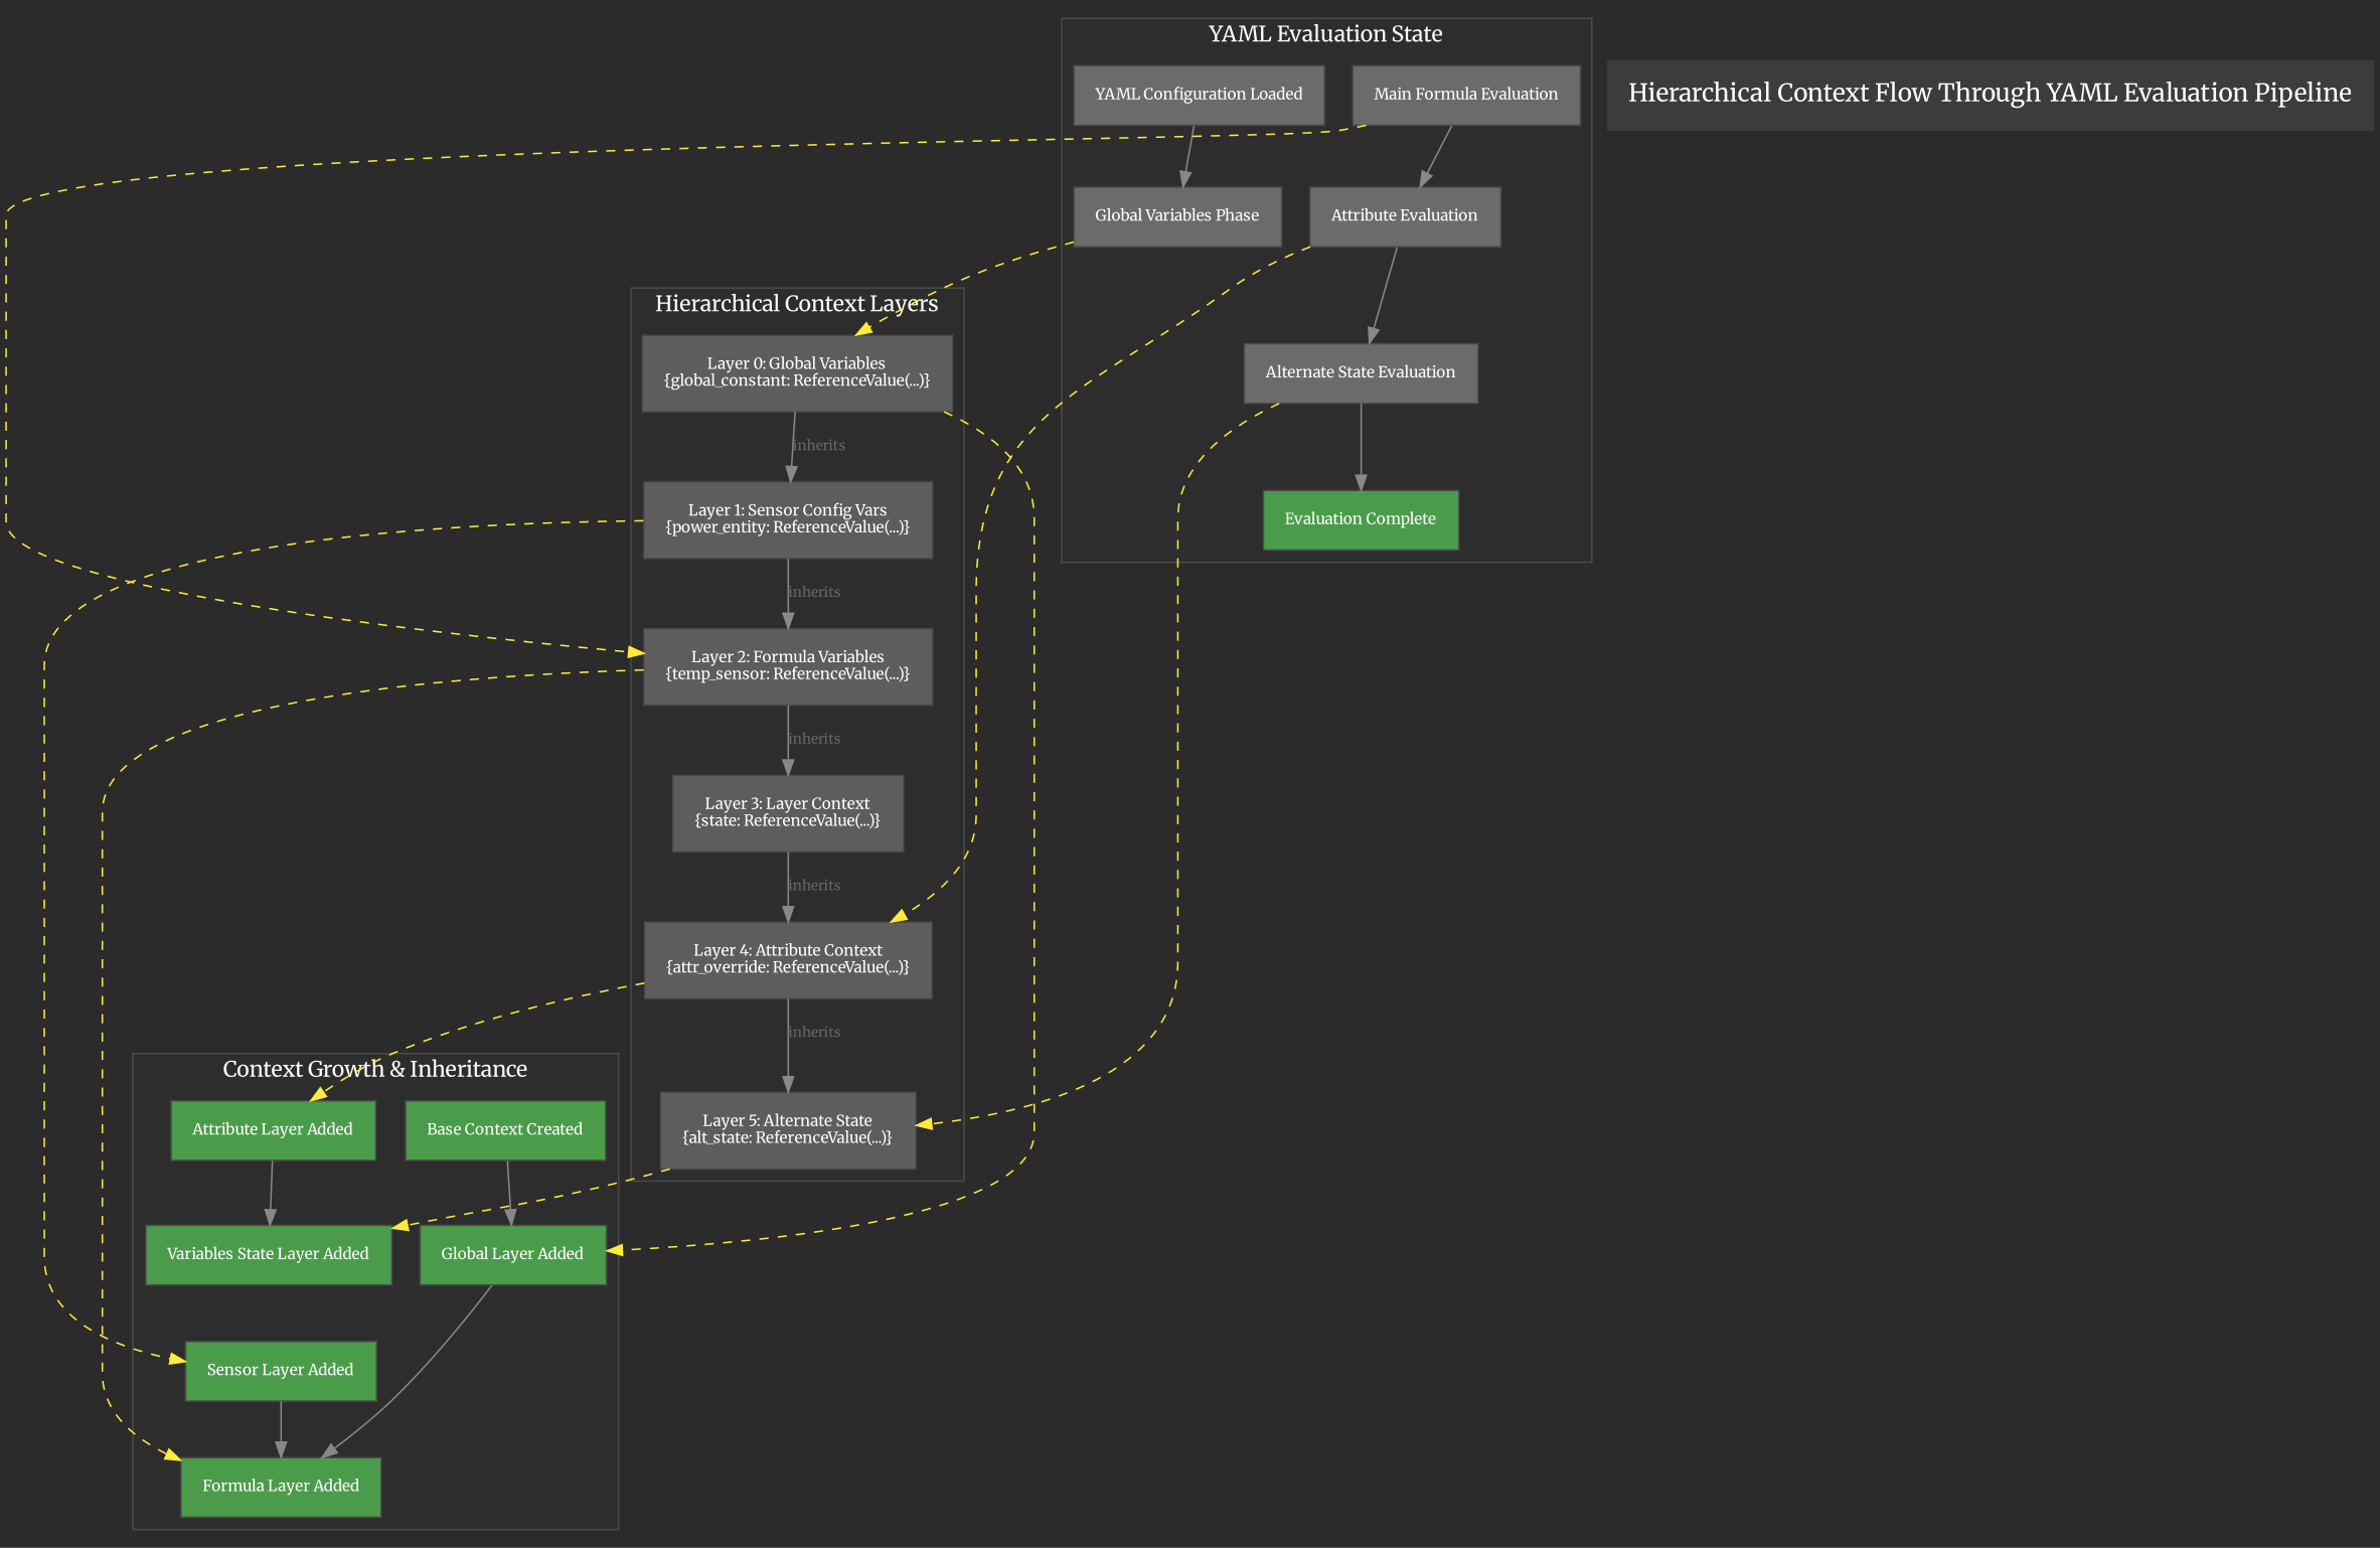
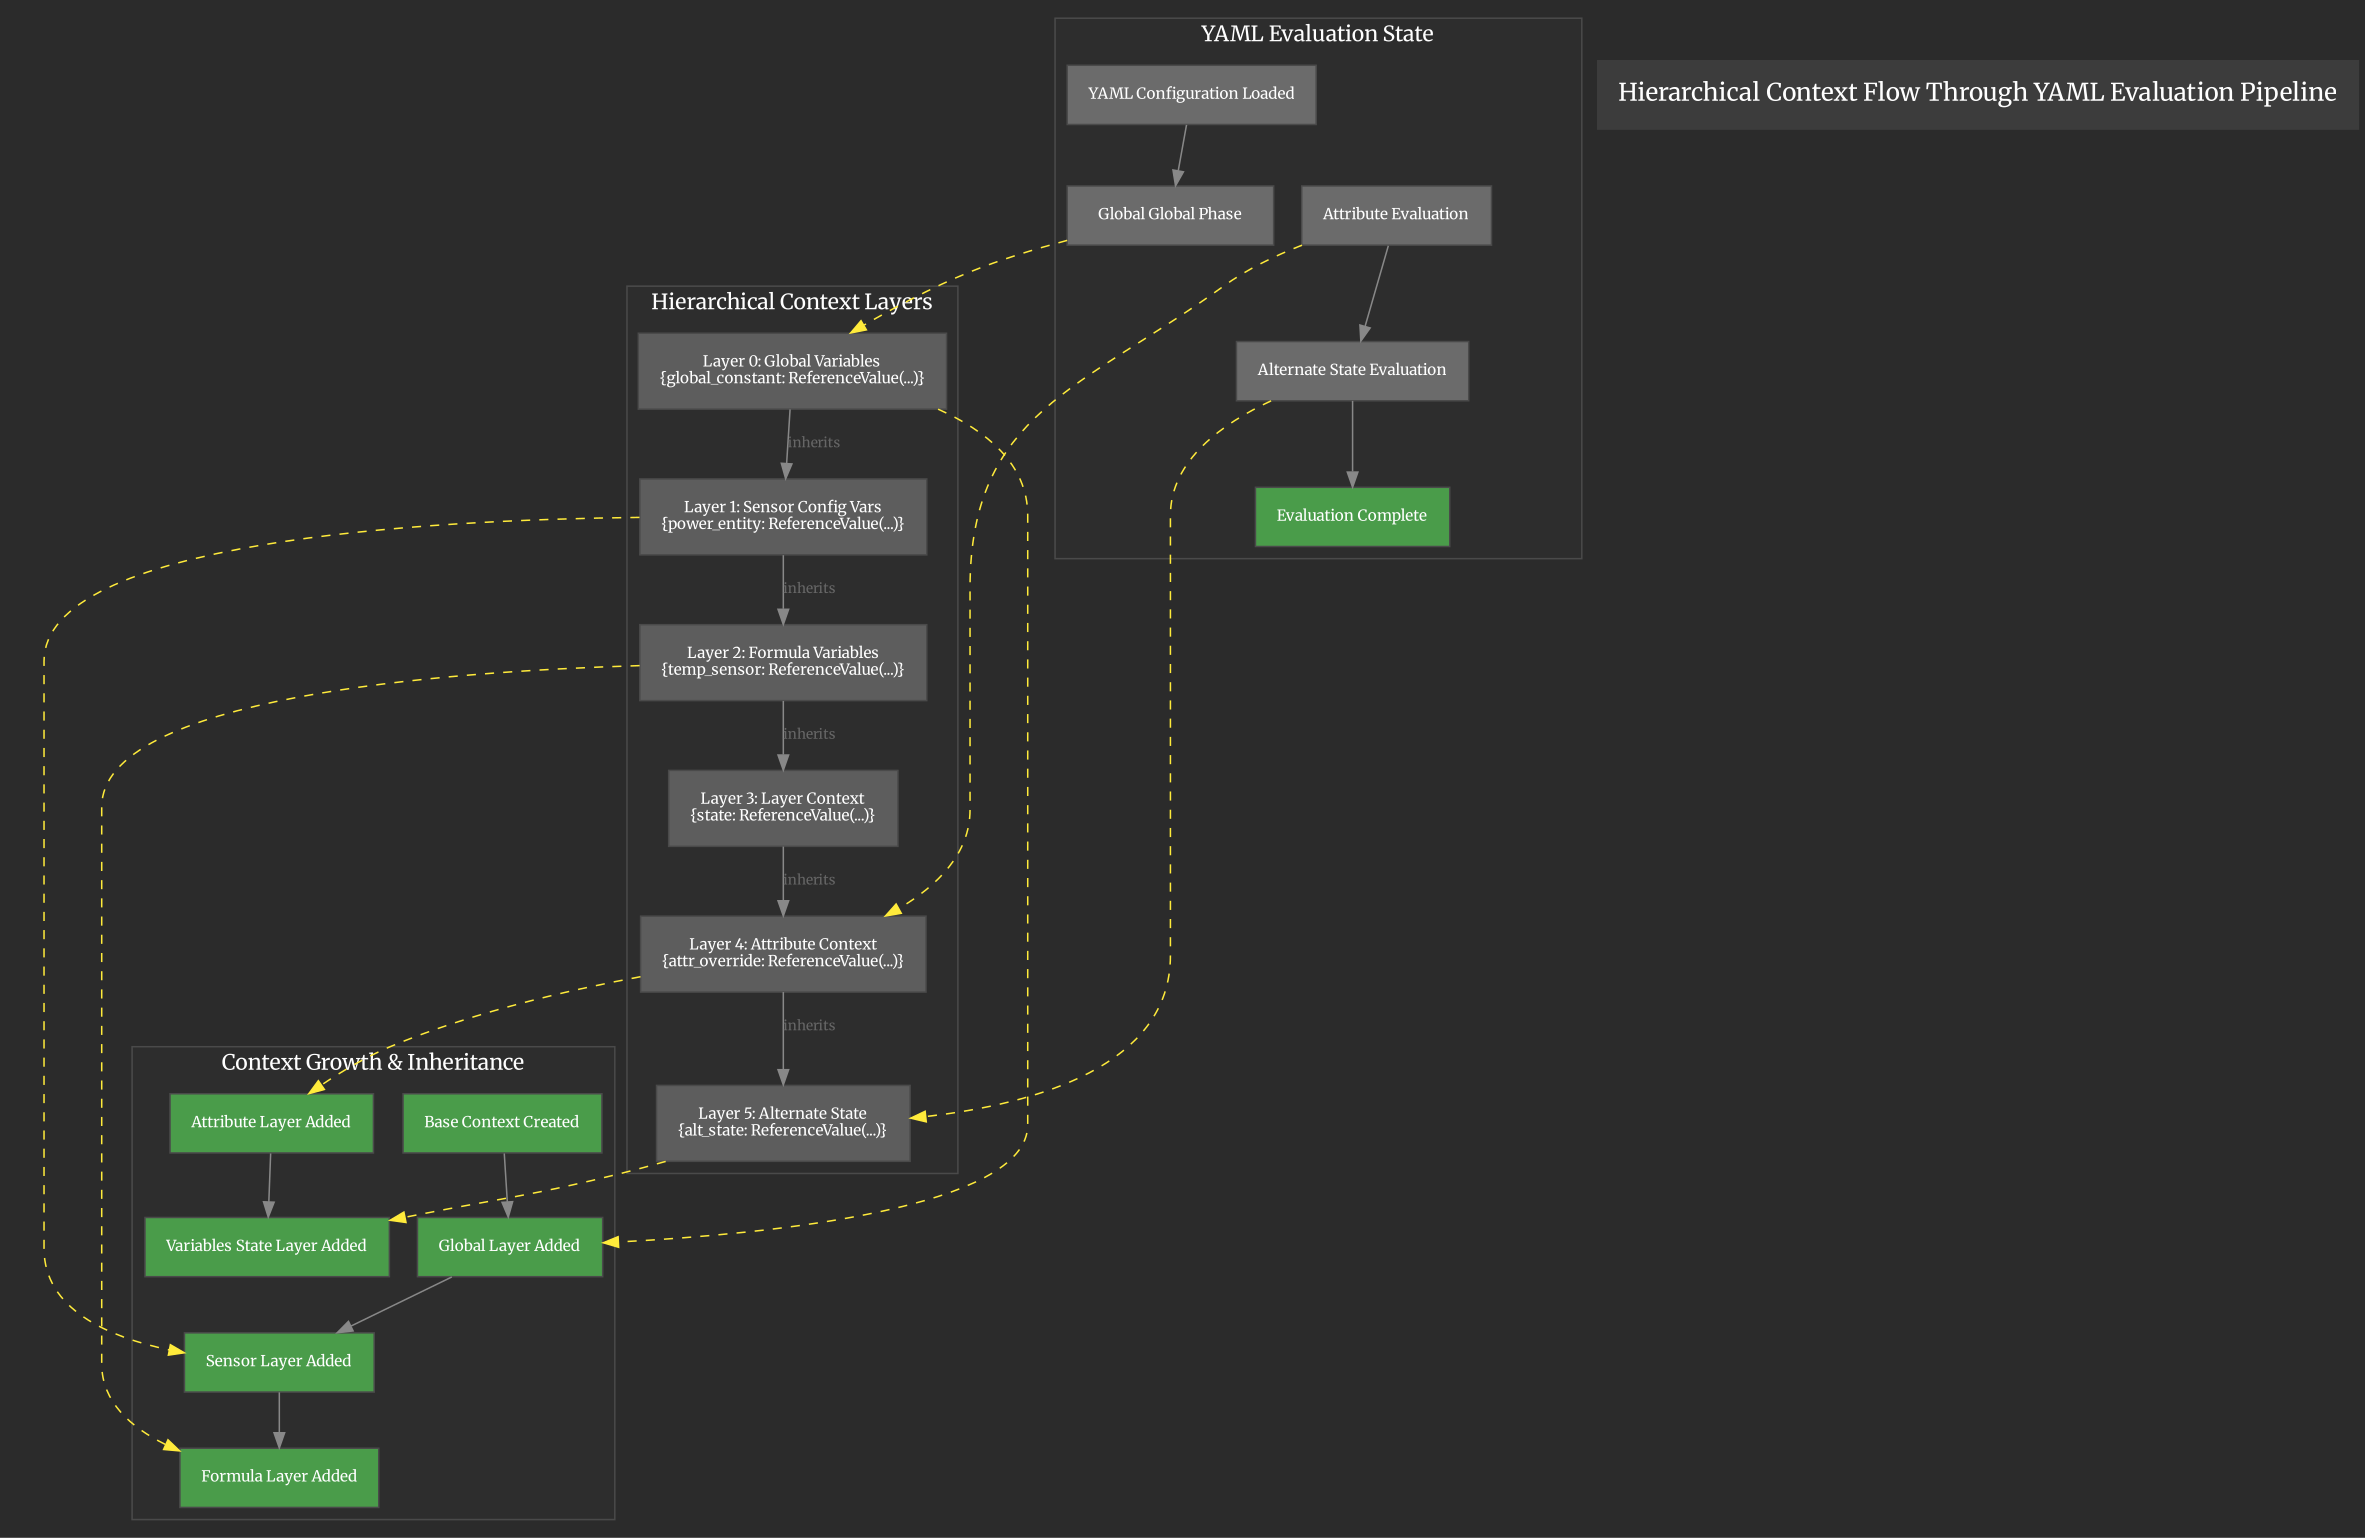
  digraph {
    bgcolor="#2b2b2b"
    fontcolor="#ffffff"
    fontname=Merriweather
    rankdir=TB
    node [color="#4a4a4a" fillcolor="#4a9c4a" fontcolor="#ffffff" fontname=Merriweather fontsize=10 margin=0.2 shape=box style=filled]
    edge [color="#888888" fontcolor="#666666" fontname=Merriweather fontsize=9]
    n1 [fillcolor="#6b6b6b" label="YAML Configuration Loaded"]
-   n2 [fillcolor="#6b6b6b" label="Global Variables Phase"]
-   n3 [fillcolor="#6b6b6b" label="Main Formula Evaluation"]
+   n2 [fillcolor="#6b6b6b" label="Global Global Phase"]
    n4 [fillcolor="#6b6b6b" label="Attribute Evaluation"]
    n5 [fillcolor="#6b6b6b" label="Alternate State Evaluation"]
    n6 [label="Evaluation Complete"]
    n7 [fillcolor="#5d5d5d" label="Layer 0: Global Variables\n{global_constant: ReferenceValue(...)}"]
    n8 [fillcolor="#5d5d5d" label="Layer 1: Sensor Config Vars\n{power_entity: ReferenceValue(...)}"]
    n9 [fillcolor="#5d5d5d" label="Layer 2: Formula Variables\n{temp_sensor: ReferenceValue(...)}"]
    n10 [fillcolor="#5d5d5d" label="Layer 3: Layer Context\n{state: ReferenceValue(...)}"]
    n11 [fillcolor="#5d5d5d" label="Layer 4: Attribute Context\n{attr_override: ReferenceValue(...)}"]
    n12 [fillcolor="#5d5d5d" label="Layer 5: Alternate State\n{alt_state: ReferenceValue(...)}"]
    n13 [label="Base Context Created"]
    n14 [label="Global Layer Added"]
    n15 [label="Sensor Layer Added"]
    n16 [label="Formula Layer Added"]
    n17 [label="Attribute Layer Added"]
    n18 [label="Variables State Layer Added"]
    n19 [fillcolor="#3c3c3c" fontsize=16 label="Hierarchical Context Flow Through YAML Evaluation Pipeline" shape=plaintext]
    subgraph cluster_1 {
      color="#4a4a4a"
      fillcolor="#2d2d2d"
      label="YAML Evaluation State"
      style=filled
      n1
      n2
-     n3
      n4
      n5
      n6
    }
    subgraph cluster_2 {
      color="#4a4a4a"
      fillcolor="#2d2d2d"
      label="Hierarchical Context Layers"
      style=filled
      n7
      n8
      n9
      n10
      n11
      n12
    }
    subgraph cluster_3 {
      color="#4a4a4a"
      fillcolor="#2d2d2d"
      label="Context Growth & Inheritance"
      style=filled
      n13
      n14
      n15
      n16
      n17
      n18
    }
    n1 -> n2
    n2 -> n7 [color="#ffeb3b" style=dashed]
-   n3 -> n4
-   n3 -> n9 [color="#ffeb3b" style=dashed]
    n4 -> n5
    n4 -> n11 [color="#ffeb3b" style=dashed]
    n5 -> n6
    n5 -> n12 [color="#ffeb3b" style=dashed]
    n7 -> n8 [label=inherits]
    n7 -> n14 [color="#ffeb3b" style=dashed]
    n8 -> n9 [label=inherits]
    n8 -> n15 [color="#ffeb3b" style=dashed]
    n9 -> n10 [label=inherits]
    n9 -> n16 [color="#ffeb3b" style=dashed]
    n10 -> n11 [label=inherits]
    n11 -> n12 [label=inherits]
    n11 -> n17 [color="#ffeb3b" style=dashed]
    n12 -> n18 [color="#ffeb3b" style=dashed]
    n13 -> n14
-   n14 -> n16
+   n14 -> n15
    n15 -> n16
    n17 -> n18
  }
